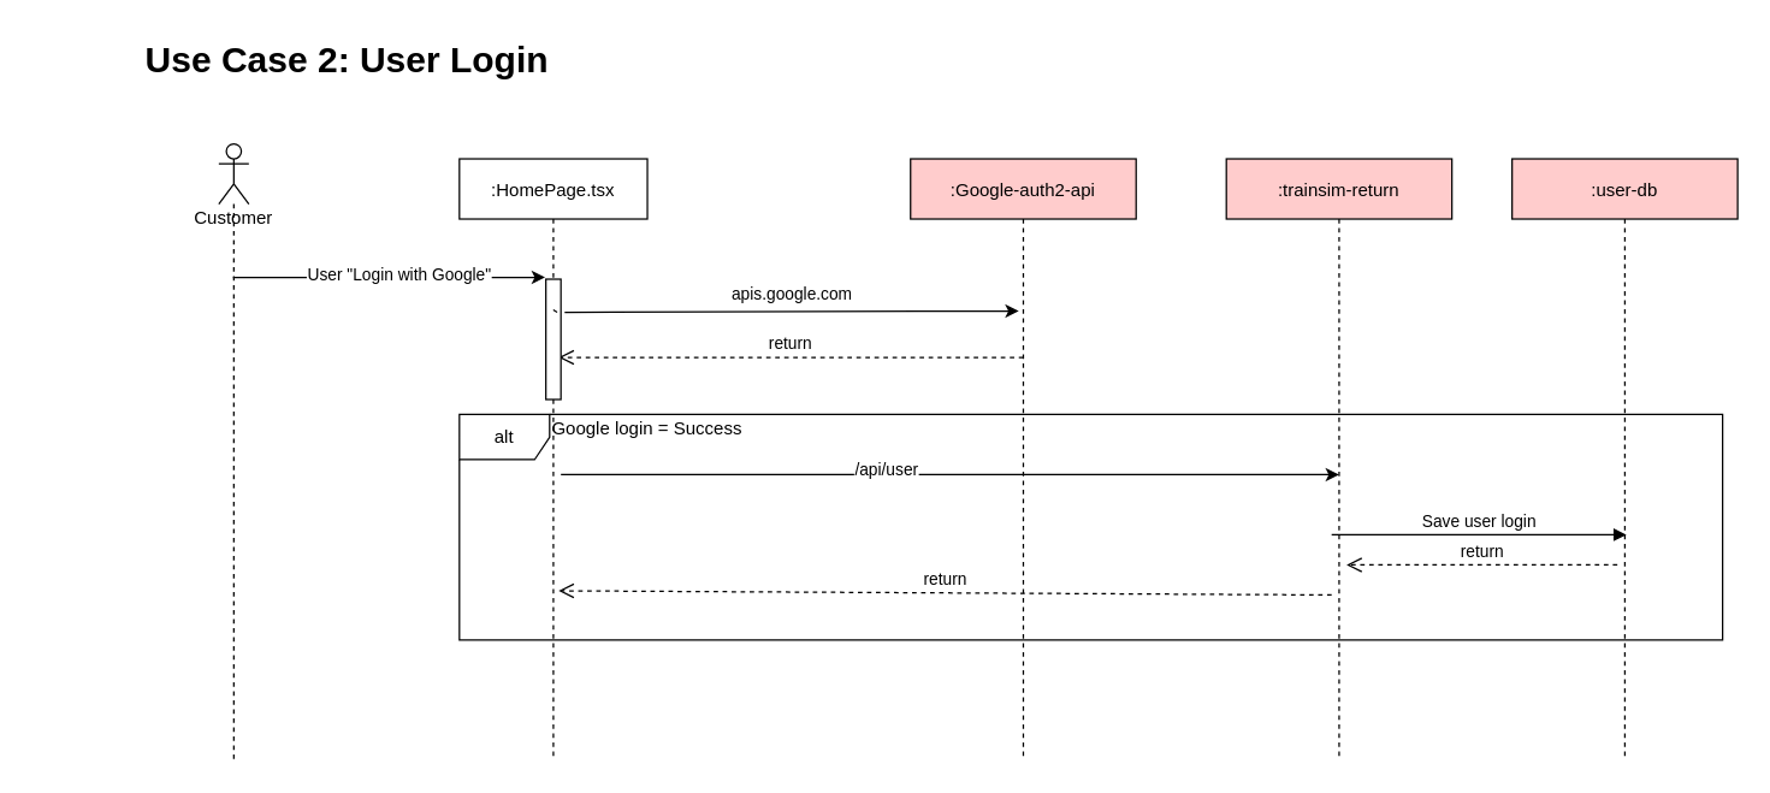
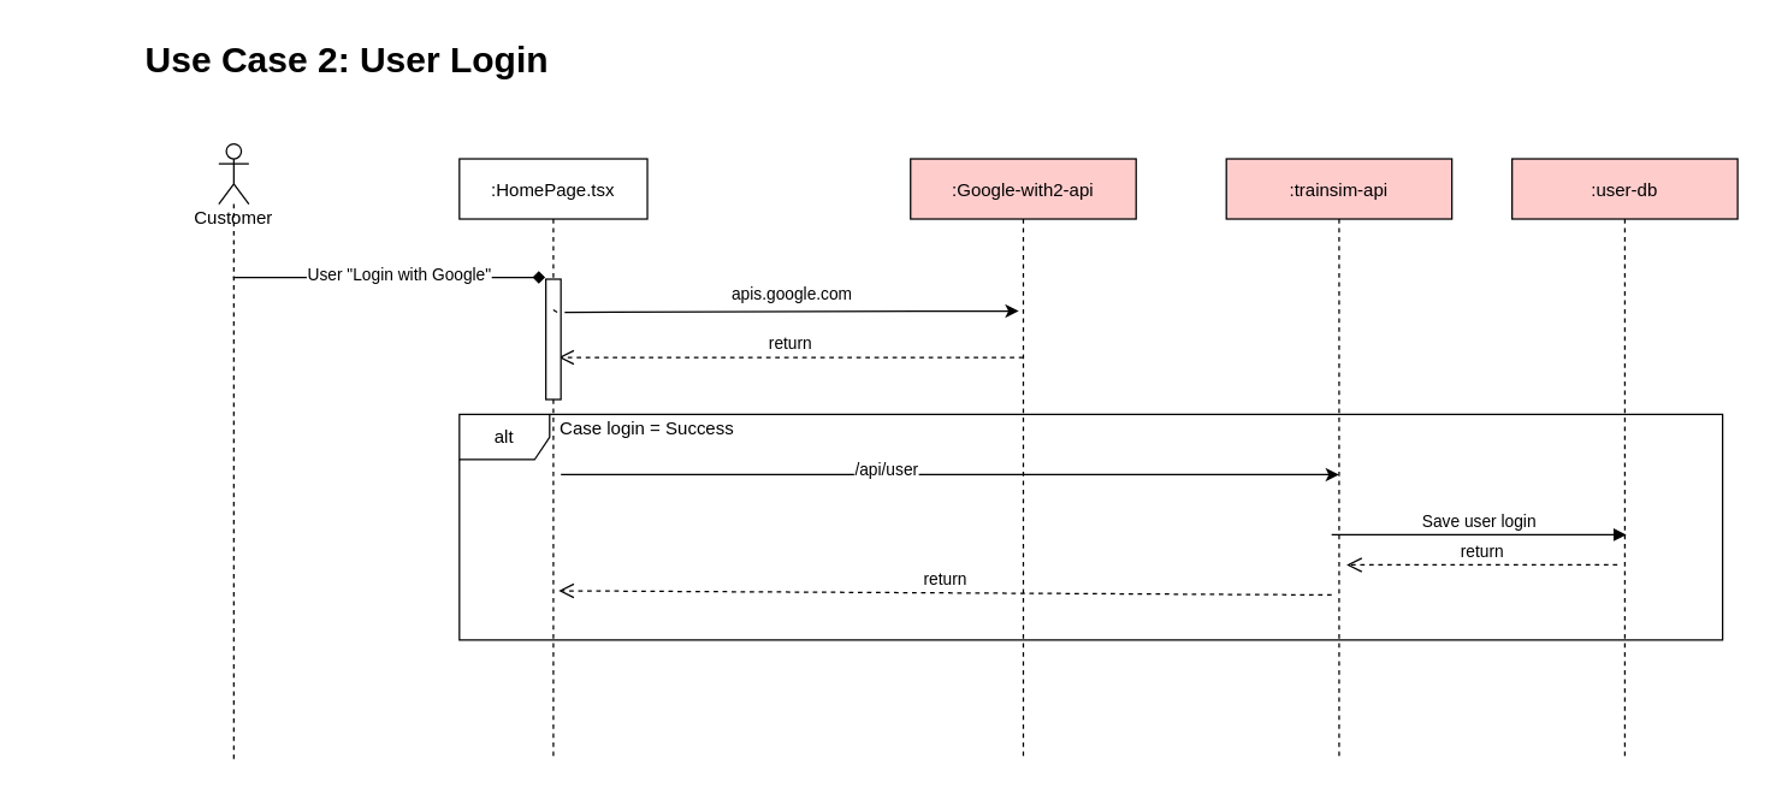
  <mxCell id="0" />
  <mxCell id="1" parent="0" />
  <mxCell id="2" value="alt" style="shape=umlFrame;whiteSpace=wrap;html=1;" vertex="1" parent="1"><mxGeometry x="305" y="275" width="840" height="150" as="geometry" /></mxCell>
  <mxCell id="3" value=":HomePage.tsx" style="shape=umlLifeline;perimeter=lifelinePerimeter;container=1;collapsible=0;recursiveResize=0;rounded=0;shadow=0;strokeWidth=1;" vertex="1" parent="1"><mxGeometry x="305" y="105" width="125" height="400" as="geometry" /></mxCell>
  <mxCell id="4" value="Customer" style="shape=umlLifeline;participant=umlActor;perimeter=lifelinePerimeter;whiteSpace=wrap;html=1;container=1;collapsible=0;recursiveResize=0;verticalAlign=top;spacingTop=36;outlineConnect=0;" vertex="1" parent="1"><mxGeometry x="145" y="95" width="20" height="410" as="geometry" /></mxCell>
  <mxCell id="5" value="Use Case 2: User Login" style="text;strokeColor=none;fillColor=none;html=1;fontSize=24;fontStyle=1;verticalAlign=middle;align=center;" vertex="1" parent="1"><mxGeometry x="20" y="20" width="420" height="40" as="geometry" /></mxCell>
- <mxCell id="6" value=":Google-auth2-api" style="shape=umlLifeline;perimeter=lifelinePerimeter;container=1;collapsible=0;recursiveResize=0;rounded=0;shadow=0;strokeWidth=1;fillColor=#FFCCCC;" vertex="1" parent="1"><mxGeometry x="605" y="105" width="150" height="400" as="geometry" /></mxCell>
- <mxCell id="7" value="" style="endArrow=classic;html=1;entryX=0.456;entryY=0.197;entryDx=0;entryDy=0;entryPerimeter=0;" edge="1" parent="1" source="4" target="3"><mxGeometry width="50" height="50" relative="1" as="geometry"><mxPoint x="145" y="215" as="sourcePoint" /><mxPoint x="195" y="165" as="targetPoint" /></mxGeometry></mxCell>
+ <mxCell id="6" value=":Google-with2-api" style="shape=umlLifeline;perimeter=lifelinePerimeter;container=1;collapsible=0;recursiveResize=0;rounded=0;shadow=0;strokeWidth=1;fillColor=#FFCCCC;" vertex="1" parent="1"><mxGeometry x="605" y="105" width="150" height="400" as="geometry" /></mxCell>
+ <mxCell id="7" value="" style="endArrow=diamond;html=1;entryX=0.456;entryY=0.197;entryDx=0;entryDy=0;entryPerimeter=0;" edge="1" parent="1" source="4" target="3"><mxGeometry width="50" height="50" relative="1" as="geometry"><mxPoint x="145" y="215" as="sourcePoint" /><mxPoint x="195" y="165" as="targetPoint" /></mxGeometry></mxCell>
  <mxCell id="8" value="User &quot;Login with Google&quot;" style="edgeLabel;html=1;align=center;verticalAlign=middle;resizable=0;points=[];" vertex="1" connectable="0" parent="7"><mxGeometry x="0.116" y="2" relative="1" as="geometry"><mxPoint x="-6" as="offset" /></mxGeometry></mxCell>
  <mxCell id="9" value="" style="endArrow=classic;html=1;entryX=0.5;entryY=0.525;entryDx=0;entryDy=0;entryPerimeter=0;" edge="1" parent="1" target="17"><mxGeometry width="50" height="50" relative="1" as="geometry"><mxPoint x="372.5" y="315" as="sourcePoint" /><mxPoint x="552.5" y="315" as="targetPoint" /><Array as="points" /></mxGeometry></mxCell>
  <mxCell id="10" value="/api/user" style="edgeLabel;html=1;align=center;verticalAlign=middle;resizable=0;points=[];" vertex="1" connectable="0" parent="9"><mxGeometry x="-0.165" y="4" relative="1" as="geometry"><mxPoint as="offset" /></mxGeometry></mxCell>
  <mxCell id="11" value="" style="endArrow=classic;html=1;startArrow=none;entryX=0.48;entryY=0.253;entryDx=0;entryDy=0;entryPerimeter=0;" edge="1" parent="1" target="6"><mxGeometry width="50" height="50" relative="1" as="geometry"><mxPoint x="375" y="207" as="sourcePoint" /><mxPoint x="865" y="207" as="targetPoint" /><Array as="points" /></mxGeometry></mxCell>
  <mxCell id="12" value="return" style="html=1;verticalAlign=bottom;endArrow=open;dashed=1;endSize=8;entryX=0.85;entryY=0.65;entryDx=0;entryDy=0;entryPerimeter=0;exitX=0.5;exitY=0.33;exitDx=0;exitDy=0;exitPerimeter=0;" edge="1" parent="1" source="6" target="13"><mxGeometry relative="1" as="geometry"><mxPoint x="865" y="237" as="sourcePoint" /><mxPoint x="545" y="253" as="targetPoint" /><Array as="points" /></mxGeometry></mxCell>
  <mxCell id="13" value="" style="html=1;points=[];perimeter=orthogonalPerimeter;" vertex="1" parent="1"><mxGeometry x="362.5" y="185" width="10" height="80" as="geometry" /></mxCell>
  <mxCell id="14" value="" style="endArrow=none;html=1;exitX=0.52;exitY=0.255;exitDx=0;exitDy=0;exitPerimeter=0;entryX=0.493;entryY=0.255;entryDx=0;entryDy=0;entryPerimeter=0;" edge="1" parent="1" source="3" target="13"><mxGeometry width="50" height="50" relative="1" as="geometry"><mxPoint x="370" y="207" as="sourcePoint" /><mxPoint x="1033.95" y="207" as="targetPoint" /><Array as="points" /></mxGeometry></mxCell>
  <mxCell id="15" value="&lt;div&gt;apis.google.com&lt;/div&gt;" style="edgeLabel;html=1;align=center;verticalAlign=middle;resizable=0;points=[];" vertex="1" connectable="0" parent="14"><mxGeometry x="-0.165" y="4" relative="1" as="geometry"><mxPoint x="158" y="-15" as="offset" /></mxGeometry></mxCell>
- <mxCell id="16" value="Google login = Success" style="text;html=1;strokeColor=none;fillColor=none;align=center;verticalAlign=middle;whiteSpace=wrap;rounded=0;" vertex="1" parent="1"><mxGeometry x="365" y="275" width="130" height="20" as="geometry" /></mxCell>
- <mxCell id="17" value=":trainsim-return" style="shape=umlLifeline;perimeter=lifelinePerimeter;container=1;collapsible=0;recursiveResize=0;rounded=0;shadow=0;strokeWidth=1;fillColor=#FFCCCC;" vertex="1" parent="1"><mxGeometry x="815" y="105" width="150" height="400" as="geometry" /></mxCell>
+ <mxCell id="16" value="Case login = Success" style="text;html=1;strokeColor=none;fillColor=none;align=center;verticalAlign=middle;whiteSpace=wrap;rounded=0;" vertex="1" parent="1"><mxGeometry x="365" y="275" width="130" height="20" as="geometry" /></mxCell>
+ <mxCell id="17" value=":trainsim-api" style="shape=umlLifeline;perimeter=lifelinePerimeter;container=1;collapsible=0;recursiveResize=0;rounded=0;shadow=0;strokeWidth=1;fillColor=#FFCCCC;" vertex="1" parent="1"><mxGeometry x="815" y="105" width="150" height="400" as="geometry" /></mxCell>
  <mxCell id="18" value="Save user login" style="html=1;verticalAlign=bottom;endArrow=block;entryX=0.507;entryY=0.625;entryDx=0;entryDy=0;entryPerimeter=0;" edge="1" parent="17" target="19"><mxGeometry width="80" relative="1" as="geometry"><mxPoint x="70" y="250" as="sourcePoint" /><mxPoint x="150" y="250" as="targetPoint" /></mxGeometry></mxCell>
  <mxCell id="19" value=":user-db" style="shape=umlLifeline;perimeter=lifelinePerimeter;container=1;collapsible=0;recursiveResize=0;rounded=0;shadow=0;strokeWidth=1;fillColor=#FFCCCC;" vertex="1" parent="1"><mxGeometry x="1005" y="105" width="150" height="400" as="geometry" /></mxCell>
  <mxCell id="20" value="return" style="html=1;verticalAlign=bottom;endArrow=open;dashed=1;endSize=8;entryX=0.533;entryY=0.675;entryDx=0;entryDy=0;entryPerimeter=0;" edge="1" parent="1" target="17"><mxGeometry relative="1" as="geometry"><mxPoint x="1075" y="375" as="sourcePoint" /><mxPoint x="890" y="372" as="targetPoint" /></mxGeometry></mxCell>
  <mxCell id="21" value="return" style="html=1;verticalAlign=bottom;endArrow=open;dashed=1;endSize=8;entryX=0.528;entryY=0.718;entryDx=0;entryDy=0;entryPerimeter=0;" edge="1" parent="1" target="3"><mxGeometry relative="1" as="geometry"><mxPoint x="885" y="395" as="sourcePoint" /><mxPoint x="805" y="395" as="targetPoint" /></mxGeometry></mxCell>
